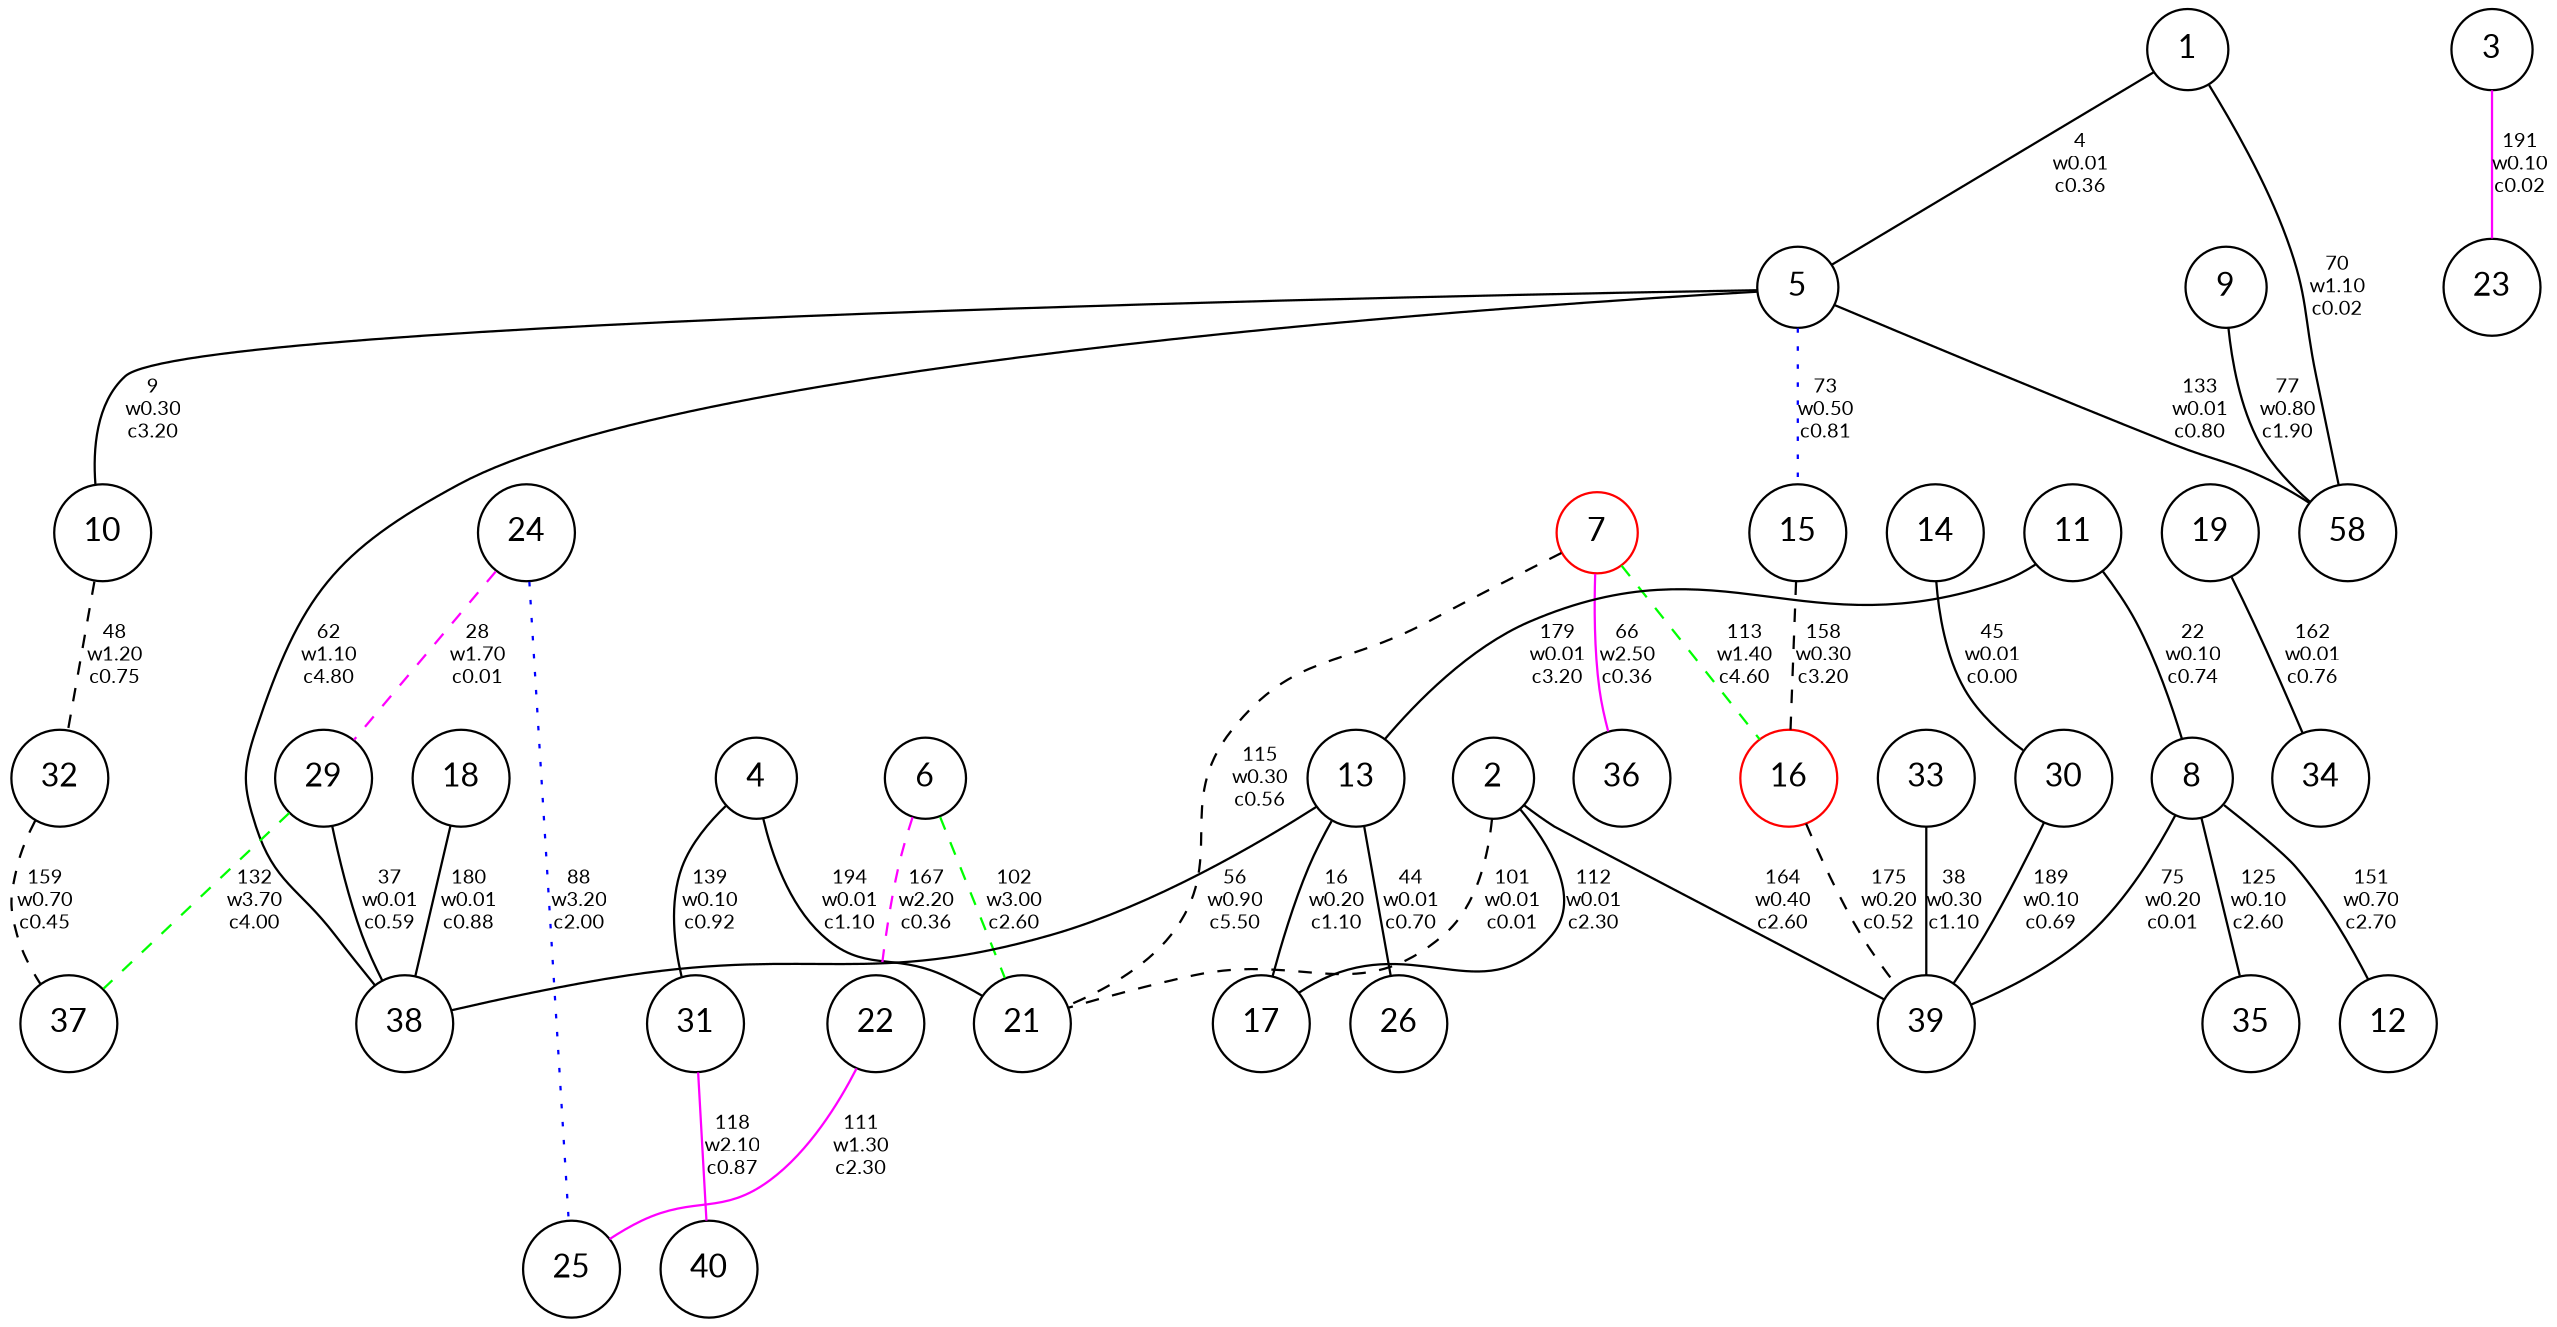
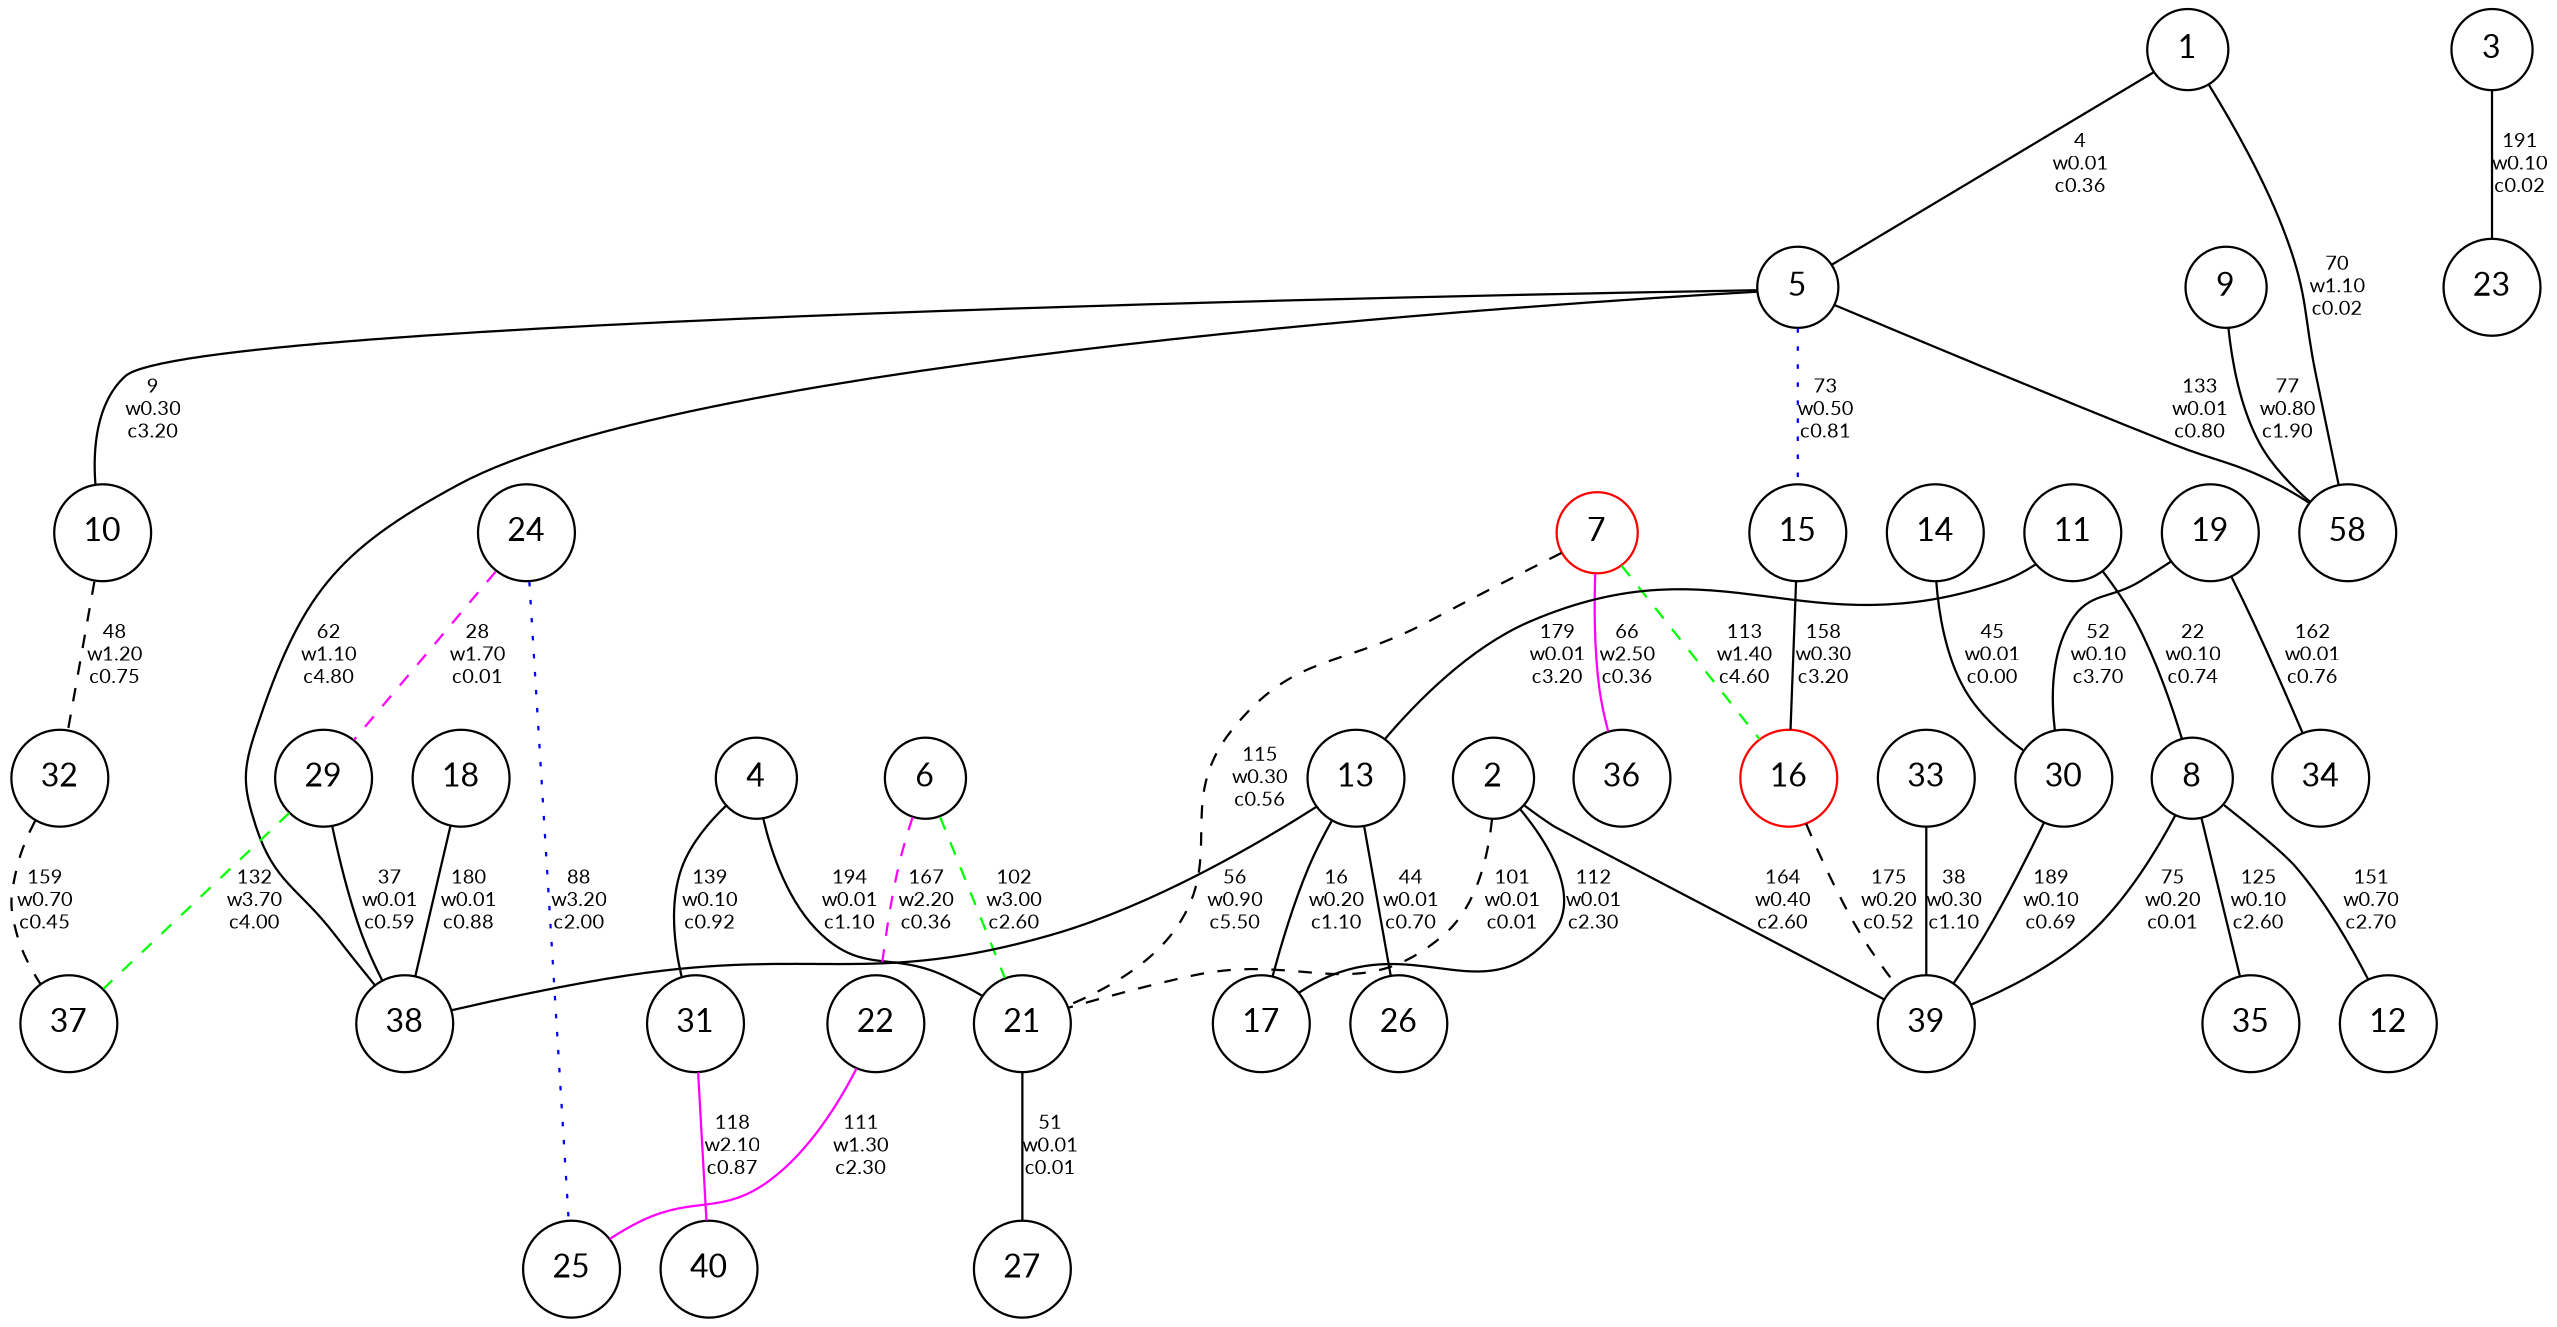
  strict graph {
    Damping=.95
    fontname=Lato
    node [color=black fontname=Lato shape=circle]
    edge [color="#000000" fontname=Lato fontsize=9 style=solid]
    n1 [label=1]
    n2 [label=5]
    n3 [label=58]
    n4 [label=10]
    n5 [label=15]
    n6 [label=38]
    n7 [label=2]
    n8 [label=17]
    n9 [label=21]
    n10 [label=39]
+   n11 [label=27]
    n12 [label=3]
    n13 [label=23]
    n14 [label=4]
    n15 [label=31]
    n16 [label=40]
    n17 [label=32]
    n18 [color="#ff0000" label=16]
    n19 [label=6]
    n20 [label=22]
    n21 [label=25]
    n22 [color="#ff0000" label=7]
    n23 [label=36]
    n24 [label=8]
    n25 [label=12]
    n26 [label=35]
    n27 [label=9]
    n28 [label=37]
    n29 [label=11]
    n30 [label=13]
    n31 [label=26]
    n32 [label=14]
    n33 [label=30]
    n34 [label=18]
    n35 [label=19]
    n36 [label=34]
    n37 [label=24]
    n38 [label=29]
    n39 [label=33]
    n1 -- n2 [label="4\nw0.01\nc0.36"]
    n1 -- n3 [label="70\nw1.10\nc0.02"]
    n2 -- n3 [label="133\nw0.01\nc0.80"]
    n2 -- n4 [label="9\nw0.30\nc3.20"]
    n2 -- n5 [color="#0000ff" label="73\nw0.50\nc0.81" style=dotted]
    n2 -- n6 [label="62\nw1.10\nc4.80"]
    n4 -- n17 [label="48\nw1.20\nc0.75" style=dashed]
-   n5 -- n18 [label="158\nw0.30\nc3.20" style=dashed]
+   n5 -- n18 [label="158\nw0.30\nc3.20"]
    n7 -- n8 [label="112\nw0.01\nc2.30"]
    n7 -- n9 [label="101\nw0.01\nc0.01" style=dashed]
    n7 -- n10 [label="164\nw0.40\nc2.60"]
-   n12 -- n13 [color="#ff00ff" label="191\nw0.10\nc0.02"]
+   n9 -- n11 [label="51\nw0.01\nc0.01"]
+   n12 -- n13 [label="191\nw0.10\nc0.02"]
    n14 -- n9 [label="194\nw0.01\nc1.10"]
    n14 -- n15 [label="139\nw0.10\nc0.92"]
    n15 -- n16 [color="#ff00ff" label="118\nw2.10\nc0.87"]
    n17 -- n28 [label="159\nw0.70\nc0.45" style=dashed]
    n18 -- n10 [label="175\nw0.20\nc0.52" style=dashed]
    n19 -- n9 [color="#00ff00" label="102\nw3.00\nc2.60" style=dashed]
    n19 -- n20 [color="#ff00ff" label="167\nw2.20\nc0.36" style=dashed]
    n20 -- n21 [color="#ff00ff" label="111\nw1.30\nc2.30"]
    n22 -- n9 [label="115\nw0.30\nc0.56" style=dashed]
    n22 -- n18 [color="#00ff00" label="113\nw1.40\nc4.60" style=dashed]
    n22 -- n23 [color="#ff00ff" label="66\nw2.50\nc0.36"]
    n24 -- n10 [label="75\nw0.20\nc0.01"]
    n24 -- n25 [label="151\nw0.70\nc2.70"]
    n24 -- n26 [label="125\nw0.10\nc2.60"]
    n27 -- n3 [label="77\nw0.80\nc1.90"]
    n29 -- n24 [label="22\nw0.10\nc0.74"]
    n29 -- n30 [label="179\nw0.01\nc3.20"]
    n30 -- n6 [label="56\nw0.90\nc5.50"]
    n30 -- n8 [label="16\nw0.20\nc1.10"]
    n30 -- n31 [label="44\nw0.01\nc0.70"]
    n32 -- n33 [label="45\nw0.01\nc0.00"]
    n33 -- n10 [label="189\nw0.10\nc0.69"]
    n34 -- n6 [label="180\nw0.01\nc0.88"]
+   n35 -- n33 [label="52\nw0.10\nc3.70"]
    n35 -- n36 [label="162\nw0.01\nc0.76"]
    n37 -- n21 [color="#0000ff" label="88\nw3.20\nc2.00" style=dotted]
    n37 -- n38 [color="#ff00ff" label="28\nw1.70\nc0.01" style=dashed]
    n38 -- n6 [label="37\nw0.01\nc0.59"]
    n38 -- n28 [color="#00ff00" label="132\nw3.70\nc4.00" style=dashed]
    n39 -- n10 [label="38\nw0.30\nc1.10"]
  }
